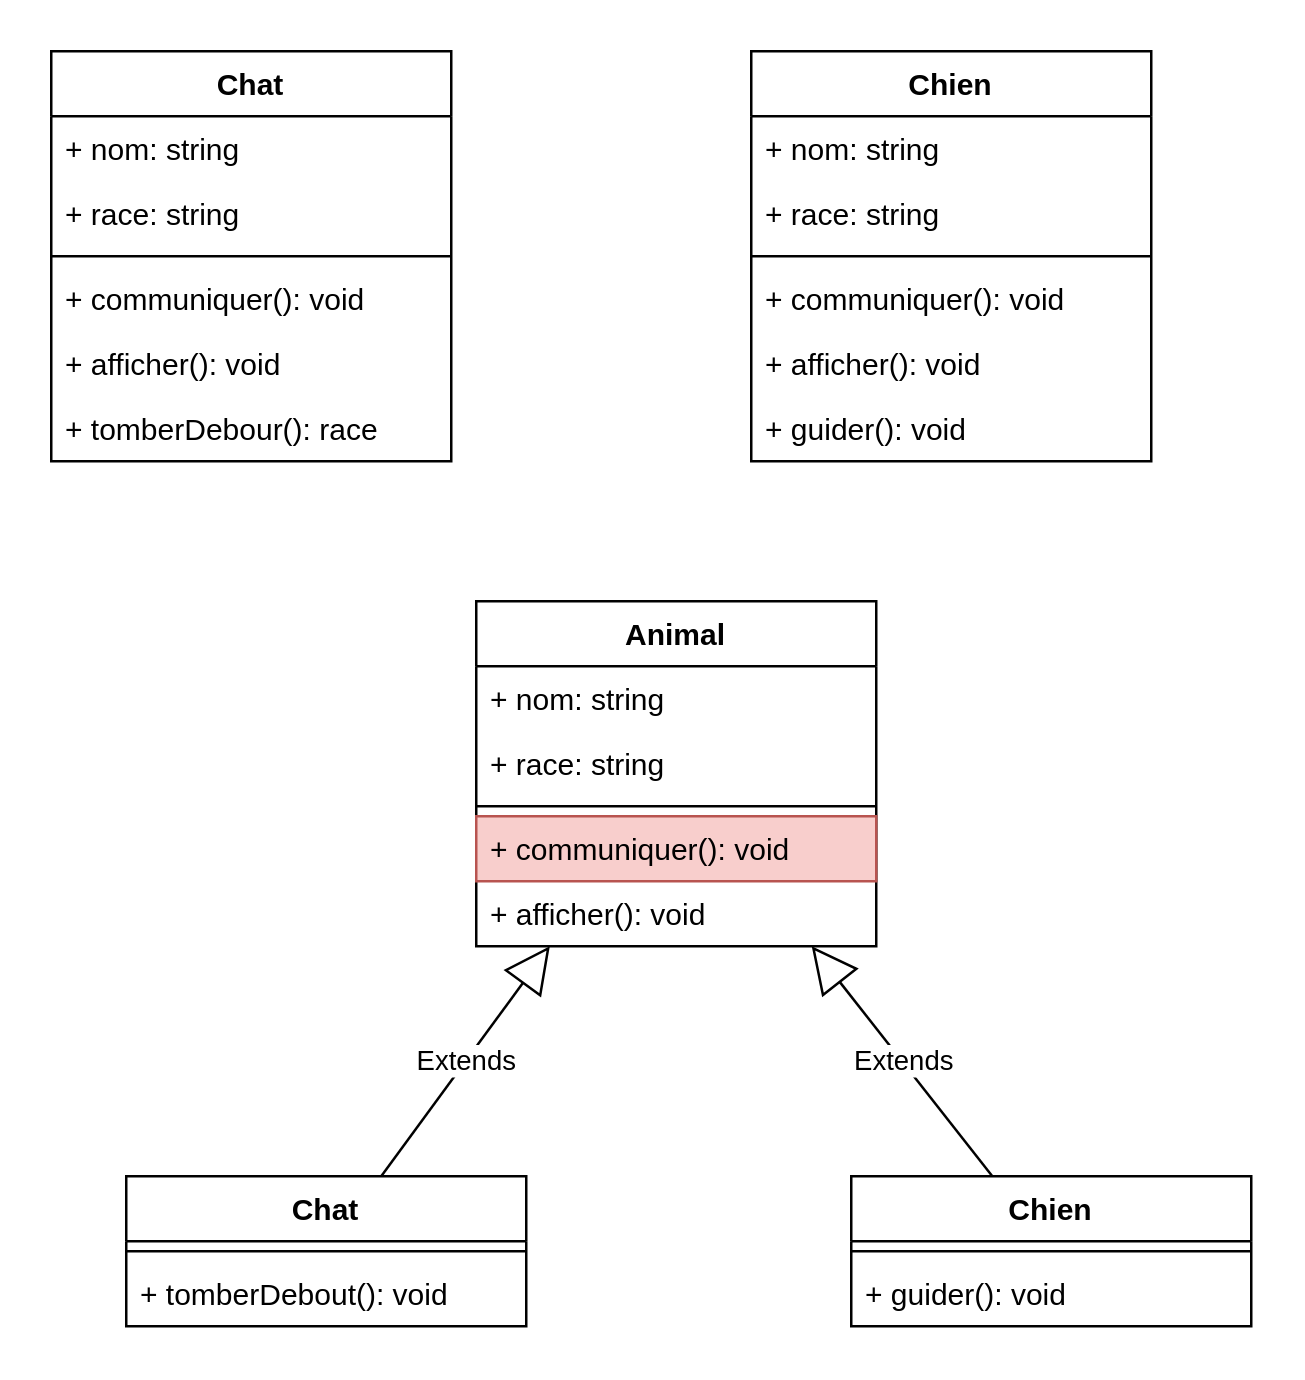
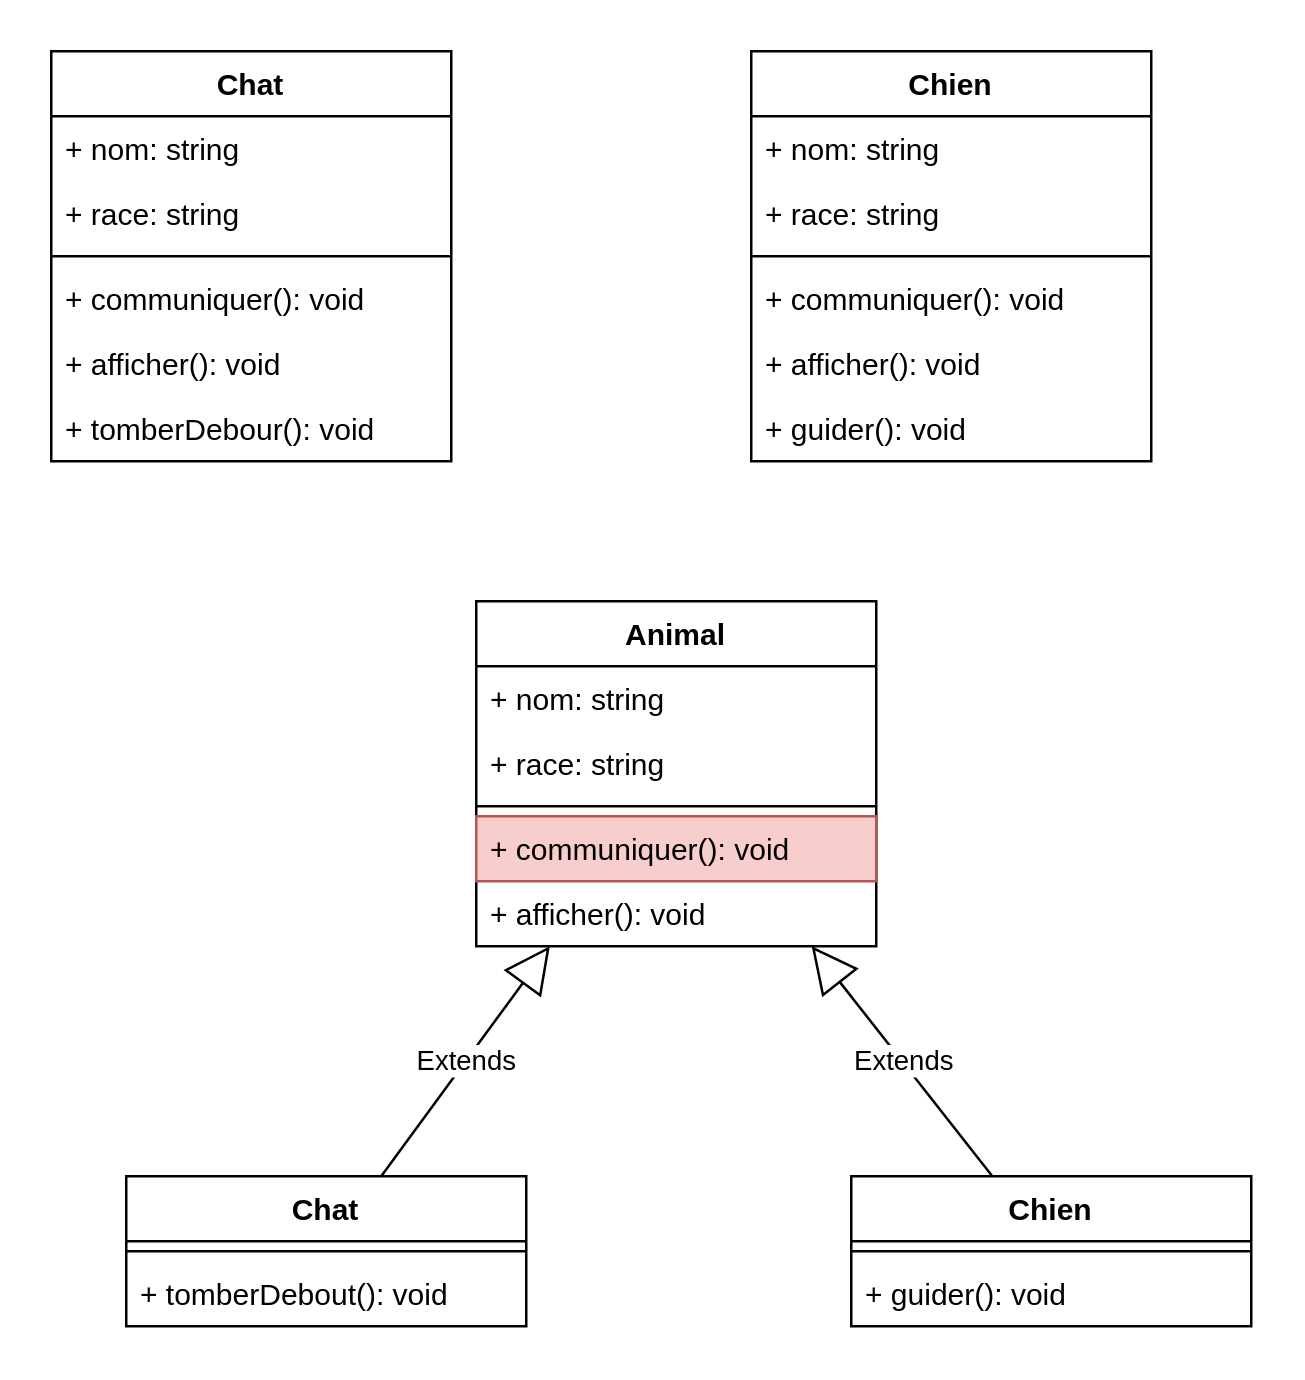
  <mxCell id="0" />
  <mxCell id="1" parent="0" />
  <mxCell id="2" value="Chat" style="swimlane;fontStyle=1;align=center;verticalAlign=top;childLayout=stackLayout;horizontal=1;startSize=26;horizontalStack=0;resizeParent=1;resizeParentMax=0;resizeLast=0;collapsible=1;marginBottom=0;whiteSpace=wrap;html=1;" vertex="1" parent="1"><mxGeometry x="20" y="20" width="160" height="164" as="geometry" /></mxCell>
  <mxCell id="3" value="+ nom: string" style="text;strokeColor=none;fillColor=none;align=left;verticalAlign=top;spacingLeft=4;spacingRight=4;overflow=hidden;rotatable=0;points=[[0,0.5],[1,0.5]];portConstraint=eastwest;whiteSpace=wrap;html=1;" vertex="1" parent="2"><mxGeometry y="26" width="160" height="26" as="geometry" /></mxCell>
  <mxCell id="4" value="+ race: string" style="text;strokeColor=none;fillColor=none;align=left;verticalAlign=top;spacingLeft=4;spacingRight=4;overflow=hidden;rotatable=0;points=[[0,0.5],[1,0.5]];portConstraint=eastwest;whiteSpace=wrap;html=1;" vertex="1" parent="2"><mxGeometry y="52" width="160" height="26" as="geometry" /></mxCell>
  <mxCell id="5" value="" style="line;strokeWidth=1;fillColor=none;align=left;verticalAlign=middle;spacingTop=-1;spacingLeft=3;spacingRight=3;rotatable=0;labelPosition=right;points=[];portConstraint=eastwest;strokeColor=inherit;" vertex="1" parent="2"><mxGeometry y="78" width="160" height="8" as="geometry" /></mxCell>
  <mxCell id="6" value="+ communiquer(): void" style="text;strokeColor=none;fillColor=none;align=left;verticalAlign=top;spacingLeft=4;spacingRight=4;overflow=hidden;rotatable=0;points=[[0,0.5],[1,0.5]];portConstraint=eastwest;whiteSpace=wrap;html=1;" vertex="1" parent="2"><mxGeometry y="86" width="160" height="26" as="geometry" /></mxCell>
  <mxCell id="7" value="+ afficher(): void" style="text;strokeColor=none;fillColor=none;align=left;verticalAlign=top;spacingLeft=4;spacingRight=4;overflow=hidden;rotatable=0;points=[[0,0.5],[1,0.5]];portConstraint=eastwest;whiteSpace=wrap;html=1;" vertex="1" parent="2"><mxGeometry y="112" width="160" height="26" as="geometry" /></mxCell>
- <mxCell id="8" value="+ tomberDebour(): race" style="text;strokeColor=none;fillColor=none;align=left;verticalAlign=top;spacingLeft=4;spacingRight=4;overflow=hidden;rotatable=0;points=[[0,0.5],[1,0.5]];portConstraint=eastwest;whiteSpace=wrap;html=1;" vertex="1" parent="2"><mxGeometry y="138" width="160" height="26" as="geometry" /></mxCell>
+ <mxCell id="8" value="+ tomberDebour(): void" style="text;strokeColor=none;fillColor=none;align=left;verticalAlign=top;spacingLeft=4;spacingRight=4;overflow=hidden;rotatable=0;points=[[0,0.5],[1,0.5]];portConstraint=eastwest;whiteSpace=wrap;html=1;" vertex="1" parent="2"><mxGeometry y="138" width="160" height="26" as="geometry" /></mxCell>
  <mxCell id="9" value="Chien" style="swimlane;fontStyle=1;align=center;verticalAlign=top;childLayout=stackLayout;horizontal=1;startSize=26;horizontalStack=0;resizeParent=1;resizeParentMax=0;resizeLast=0;collapsible=1;marginBottom=0;whiteSpace=wrap;html=1;" vertex="1" parent="1"><mxGeometry x="300" y="20" width="160" height="164" as="geometry" /></mxCell>
  <mxCell id="10" value="+ nom: string" style="text;strokeColor=none;fillColor=none;align=left;verticalAlign=top;spacingLeft=4;spacingRight=4;overflow=hidden;rotatable=0;points=[[0,0.5],[1,0.5]];portConstraint=eastwest;whiteSpace=wrap;html=1;" vertex="1" parent="9"><mxGeometry y="26" width="160" height="26" as="geometry" /></mxCell>
  <mxCell id="11" value="+ race: string" style="text;strokeColor=none;fillColor=none;align=left;verticalAlign=top;spacingLeft=4;spacingRight=4;overflow=hidden;rotatable=0;points=[[0,0.5],[1,0.5]];portConstraint=eastwest;whiteSpace=wrap;html=1;" vertex="1" parent="9"><mxGeometry y="52" width="160" height="26" as="geometry" /></mxCell>
  <mxCell id="12" value="" style="line;strokeWidth=1;fillColor=none;align=left;verticalAlign=middle;spacingTop=-1;spacingLeft=3;spacingRight=3;rotatable=0;labelPosition=right;points=[];portConstraint=eastwest;strokeColor=inherit;" vertex="1" parent="9"><mxGeometry y="78" width="160" height="8" as="geometry" /></mxCell>
  <mxCell id="13" value="+ communiquer(): void" style="text;strokeColor=none;fillColor=none;align=left;verticalAlign=top;spacingLeft=4;spacingRight=4;overflow=hidden;rotatable=0;points=[[0,0.5],[1,0.5]];portConstraint=eastwest;whiteSpace=wrap;html=1;" vertex="1" parent="9"><mxGeometry y="86" width="160" height="26" as="geometry" /></mxCell>
  <mxCell id="14" value="+ afficher(): void" style="text;strokeColor=none;fillColor=none;align=left;verticalAlign=top;spacingLeft=4;spacingRight=4;overflow=hidden;rotatable=0;points=[[0,0.5],[1,0.5]];portConstraint=eastwest;whiteSpace=wrap;html=1;" vertex="1" parent="9"><mxGeometry y="112" width="160" height="26" as="geometry" /></mxCell>
  <mxCell id="15" value="+ guider(): void" style="text;strokeColor=none;fillColor=none;align=left;verticalAlign=top;spacingLeft=4;spacingRight=4;overflow=hidden;rotatable=0;points=[[0,0.5],[1,0.5]];portConstraint=eastwest;whiteSpace=wrap;html=1;" vertex="1" parent="9"><mxGeometry y="138" width="160" height="26" as="geometry" /></mxCell>
  <mxCell id="16" value="Chat" style="swimlane;fontStyle=1;align=center;verticalAlign=top;childLayout=stackLayout;horizontal=1;startSize=26;horizontalStack=0;resizeParent=1;resizeParentMax=0;resizeLast=0;collapsible=1;marginBottom=0;whiteSpace=wrap;html=1;" vertex="1" parent="1"><mxGeometry x="50" y="470" width="160" height="60" as="geometry" /></mxCell>
  <mxCell id="17" value="" style="line;strokeWidth=1;fillColor=none;align=left;verticalAlign=middle;spacingTop=-1;spacingLeft=3;spacingRight=3;rotatable=0;labelPosition=right;points=[];portConstraint=eastwest;strokeColor=inherit;" vertex="1" parent="16"><mxGeometry y="26" width="160" height="8" as="geometry" /></mxCell>
  <mxCell id="18" value="+ tomberDebout(): void" style="text;strokeColor=none;fillColor=none;align=left;verticalAlign=top;spacingLeft=4;spacingRight=4;overflow=hidden;rotatable=0;points=[[0,0.5],[1,0.5]];portConstraint=eastwest;whiteSpace=wrap;html=1;" vertex="1" parent="16"><mxGeometry y="34" width="160" height="26" as="geometry" /></mxCell>
  <mxCell id="19" value="Chien" style="swimlane;fontStyle=1;align=center;verticalAlign=top;childLayout=stackLayout;horizontal=1;startSize=26;horizontalStack=0;resizeParent=1;resizeParentMax=0;resizeLast=0;collapsible=1;marginBottom=0;whiteSpace=wrap;html=1;" vertex="1" parent="1"><mxGeometry x="340" y="470" width="160" height="60" as="geometry" /></mxCell>
  <mxCell id="20" value="" style="line;strokeWidth=1;fillColor=none;align=left;verticalAlign=middle;spacingTop=-1;spacingLeft=3;spacingRight=3;rotatable=0;labelPosition=right;points=[];portConstraint=eastwest;strokeColor=inherit;" vertex="1" parent="19"><mxGeometry y="26" width="160" height="8" as="geometry" /></mxCell>
  <mxCell id="21" value="+ guider(): void" style="text;strokeColor=none;fillColor=none;align=left;verticalAlign=top;spacingLeft=4;spacingRight=4;overflow=hidden;rotatable=0;points=[[0,0.5],[1,0.5]];portConstraint=eastwest;whiteSpace=wrap;html=1;" vertex="1" parent="19"><mxGeometry y="34" width="160" height="26" as="geometry" /></mxCell>
  <mxCell id="22" value="Animal" style="swimlane;fontStyle=1;align=center;verticalAlign=top;childLayout=stackLayout;horizontal=1;startSize=26;horizontalStack=0;resizeParent=1;resizeParentMax=0;resizeLast=0;collapsible=1;marginBottom=0;whiteSpace=wrap;html=1;" vertex="1" parent="1"><mxGeometry x="190" y="240" width="160" height="138" as="geometry" /></mxCell>
  <mxCell id="23" value="+ nom: string" style="text;strokeColor=none;fillColor=none;align=left;verticalAlign=top;spacingLeft=4;spacingRight=4;overflow=hidden;rotatable=0;points=[[0,0.5],[1,0.5]];portConstraint=eastwest;whiteSpace=wrap;html=1;" vertex="1" parent="22"><mxGeometry y="26" width="160" height="26" as="geometry" /></mxCell>
  <mxCell id="24" value="+ race: string" style="text;strokeColor=none;fillColor=none;align=left;verticalAlign=top;spacingLeft=4;spacingRight=4;overflow=hidden;rotatable=0;points=[[0,0.5],[1,0.5]];portConstraint=eastwest;whiteSpace=wrap;html=1;" vertex="1" parent="22"><mxGeometry y="52" width="160" height="26" as="geometry" /></mxCell>
  <mxCell id="25" value="" style="line;strokeWidth=1;fillColor=none;align=left;verticalAlign=middle;spacingTop=-1;spacingLeft=3;spacingRight=3;rotatable=0;labelPosition=right;points=[];portConstraint=eastwest;strokeColor=inherit;" vertex="1" parent="22"><mxGeometry y="78" width="160" height="8" as="geometry" /></mxCell>
  <mxCell id="26" value="+ communiquer(): void" style="text;strokeColor=#b85450;fillColor=#f8cecc;align=left;verticalAlign=top;spacingLeft=4;spacingRight=4;overflow=hidden;rotatable=0;points=[[0,0.5],[1,0.5]];portConstraint=eastwest;whiteSpace=wrap;html=1;" vertex="1" parent="22"><mxGeometry y="86" width="160" height="26" as="geometry" /></mxCell>
  <mxCell id="27" value="+ afficher(): void" style="text;strokeColor=none;fillColor=none;align=left;verticalAlign=top;spacingLeft=4;spacingRight=4;overflow=hidden;rotatable=0;points=[[0,0.5],[1,0.5]];portConstraint=eastwest;whiteSpace=wrap;html=1;" vertex="1" parent="22"><mxGeometry y="112" width="160" height="26" as="geometry" /></mxCell>
  <mxCell id="28" value="Extends" style="endArrow=block;endSize=16;endFill=0;html=1;rounded=0;" edge="1" parent="1" source="16" target="22"><mxGeometry width="160" relative="1" as="geometry"><mxPoint x="220" y="370" as="sourcePoint" /><mxPoint x="380" y="370" as="targetPoint" /></mxGeometry></mxCell>
  <mxCell id="29" value="Extends" style="endArrow=block;endSize=16;endFill=0;html=1;rounded=0;" edge="1" parent="1" source="19" target="22"><mxGeometry width="160" relative="1" as="geometry"><mxPoint x="162" y="480" as="sourcePoint" /><mxPoint x="229" y="388" as="targetPoint" /></mxGeometry></mxCell>
